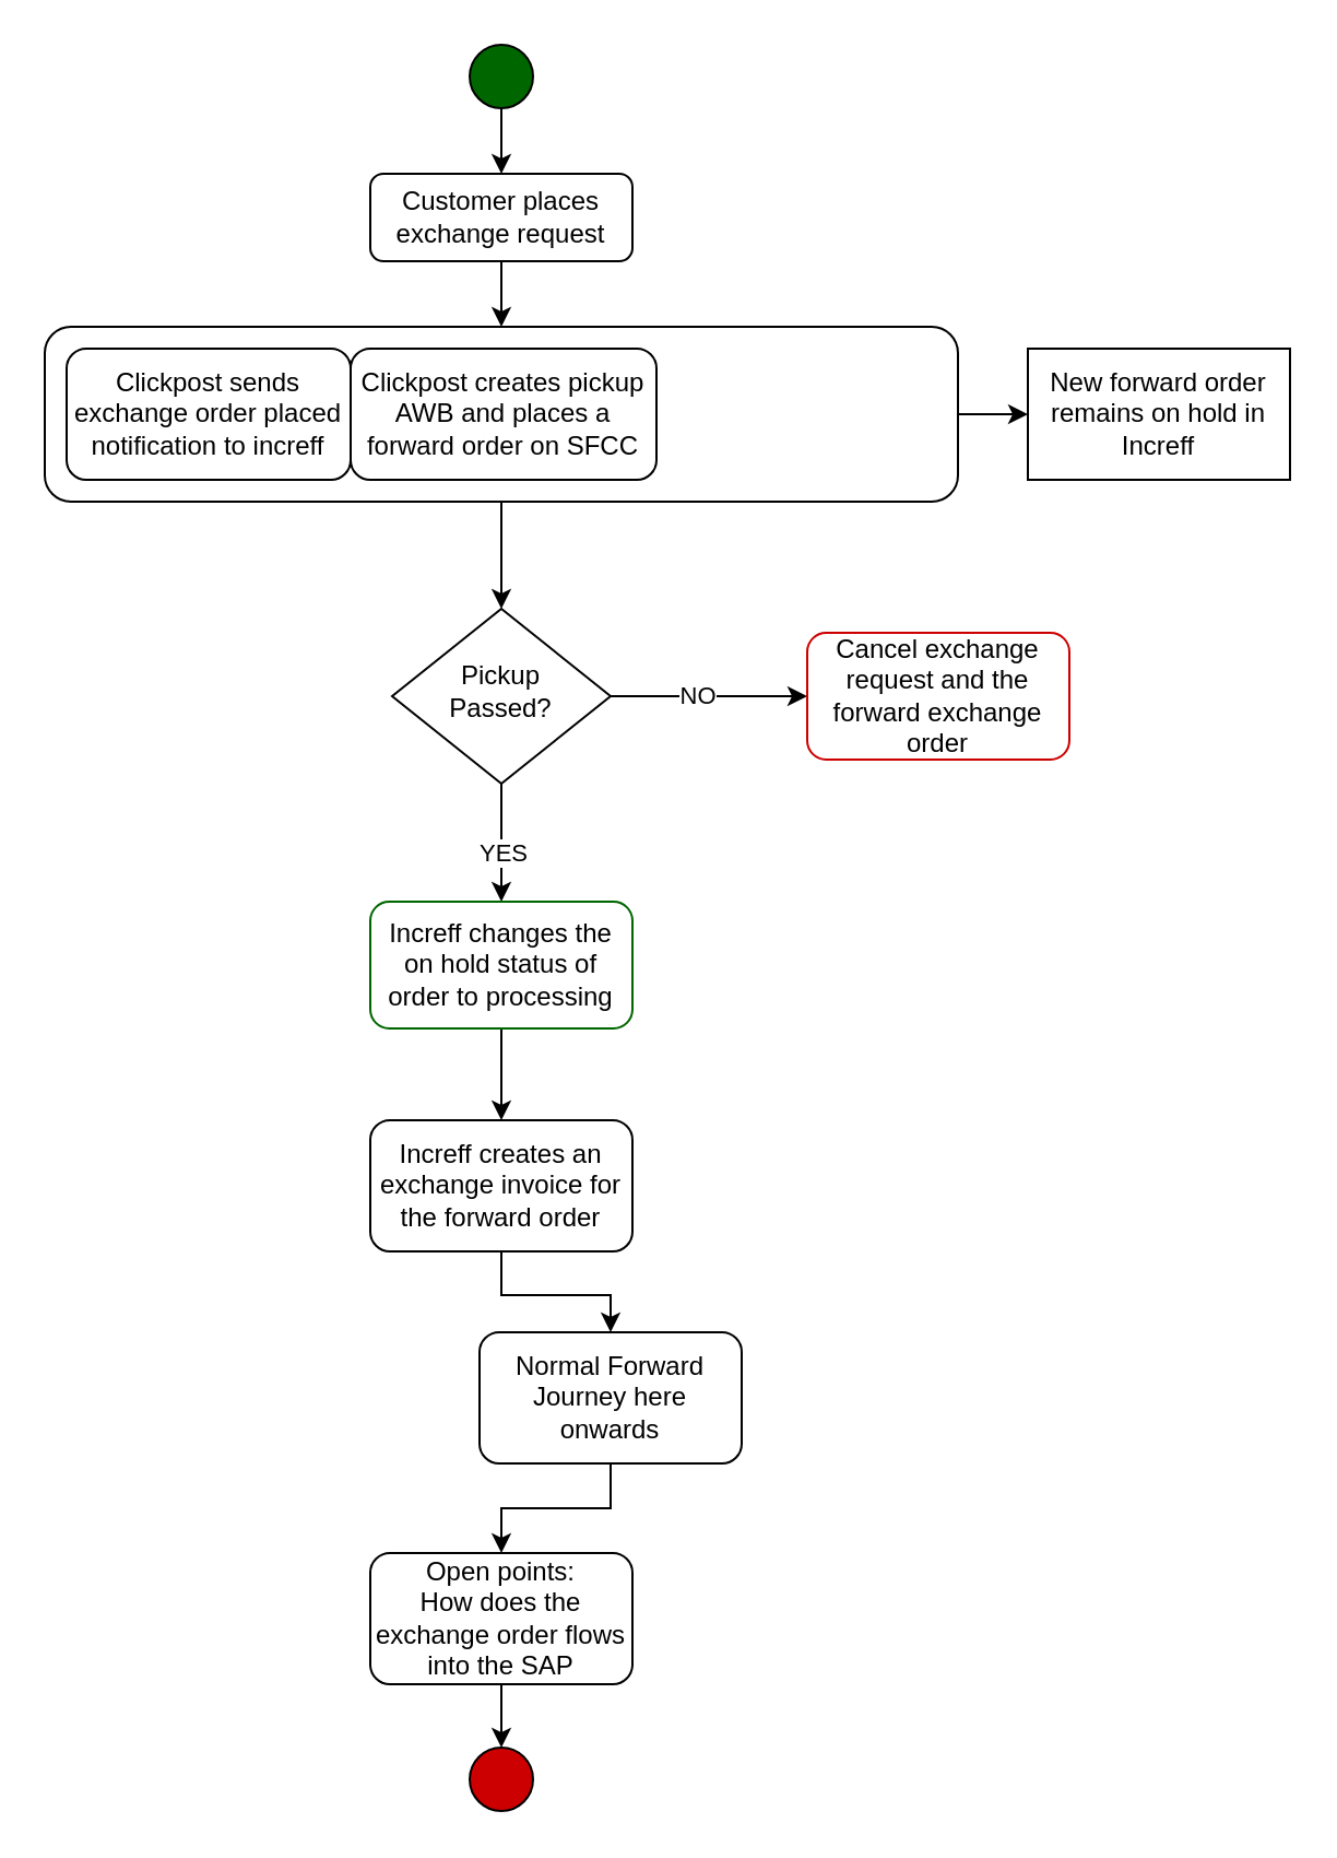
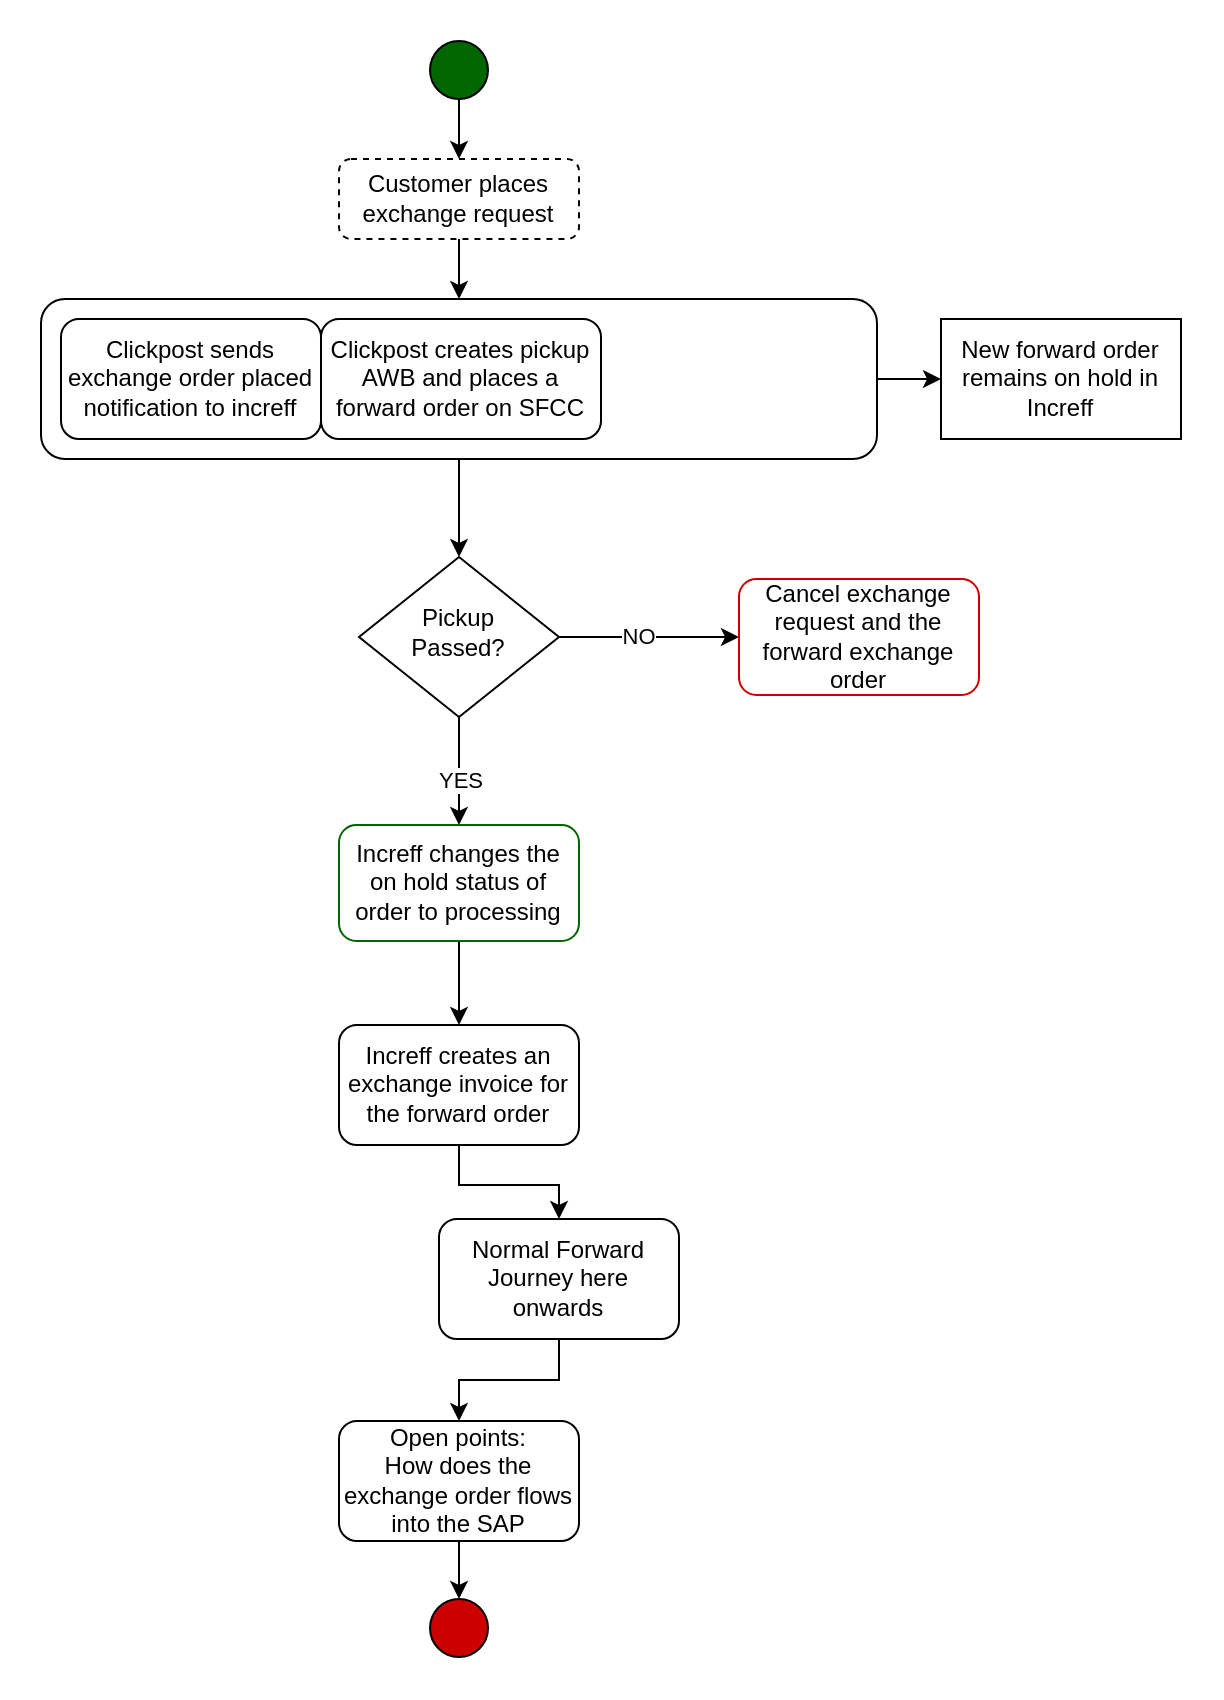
  <mxCell id="0" />
  <mxCell id="1" parent="0" />
  <mxCell id="2" style="edgeStyle=orthogonalEdgeStyle;rounded=0;orthogonalLoop=1;jettySize=auto;html=1;exitX=0.5;exitY=1;exitDx=0;exitDy=0;entryX=0.5;entryY=0;entryDx=0;entryDy=0;" edge="1" parent="1" source="3" target="11"><mxGeometry relative="1" as="geometry" /></mxCell>
  <mxCell id="3" value="" style="rounded=1;whiteSpace=wrap;html=1;fontSize=12;glass=0;strokeWidth=1;shadow=0;" vertex="1" parent="1"><mxGeometry x="20" y="149" width="418" height="80" as="geometry" /></mxCell>
  <mxCell id="4" value="Clickpost creates pickup AWB and places a forward order on SFCC" style="rounded=1;whiteSpace=wrap;html=1;fontSize=12;glass=0;strokeWidth=1;shadow=0;" vertex="1" parent="1"><mxGeometry x="160" y="159" width="140" height="60" as="geometry" /></mxCell>
  <mxCell id="5" value="" style="edgeStyle=orthogonalEdgeStyle;rounded=0;orthogonalLoop=1;jettySize=auto;html=1;" edge="1" parent="1" source="6" target="3"><mxGeometry relative="1" as="geometry" /></mxCell>
- <mxCell id="6" value="Customer places exchange request" style="rounded=1;whiteSpace=wrap;html=1;fontSize=12;glass=0;strokeWidth=1;shadow=0;" parent="1" vertex="1"><mxGeometry x="169" y="79" width="120" height="40" as="geometry" /></mxCell>
+ <mxCell id="6" value="Customer places exchange request" style="rounded=1;whiteSpace=wrap;html=1;fontSize=12;glass=0;strokeWidth=1;shadow=0;dashed=1;" parent="1" vertex="1"><mxGeometry x="169" y="79" width="120" height="40" as="geometry" /></mxCell>
  <mxCell id="7" value="" style="edgeStyle=orthogonalEdgeStyle;rounded=0;orthogonalLoop=1;jettySize=auto;html=1;" edge="1" parent="1" source="11" target="12"><mxGeometry relative="1" as="geometry" /></mxCell>
  <mxCell id="8" value="NO" style="edgeLabel;html=1;align=center;verticalAlign=middle;resizable=0;points=[];" vertex="1" connectable="0" parent="7"><mxGeometry x="-0.141" y="1" relative="1" as="geometry"><mxPoint as="offset" /></mxGeometry></mxCell>
  <mxCell id="9" value="" style="edgeStyle=orthogonalEdgeStyle;rounded=0;orthogonalLoop=1;jettySize=auto;html=1;" edge="1" parent="1" source="11" target="16"><mxGeometry relative="1" as="geometry" /></mxCell>
  <mxCell id="10" value="YES" style="edgeLabel;html=1;align=center;verticalAlign=middle;resizable=0;points=[];" vertex="1" connectable="0" parent="9"><mxGeometry x="0.13" y="-2" relative="1" as="geometry"><mxPoint x="2" as="offset" /></mxGeometry></mxCell>
  <mxCell id="11" value="Pickup&lt;br&gt;Passed?" style="rhombus;whiteSpace=wrap;html=1;shadow=0;fontFamily=Helvetica;fontSize=12;align=center;strokeWidth=1;spacing=6;spacingTop=-4;" parent="1" vertex="1"><mxGeometry x="179" y="278" width="100" height="80" as="geometry" /></mxCell>
  <mxCell id="12" value="Cancel exchange request and the forward exchange order" style="rounded=1;whiteSpace=wrap;html=1;fontSize=12;glass=0;strokeWidth=1;shadow=0;strokeColor=#CC0000;" parent="1" vertex="1"><mxGeometry x="369" y="289" width="120" height="58" as="geometry" /></mxCell>
  <mxCell id="13" value="" style="edgeStyle=orthogonalEdgeStyle;rounded=0;orthogonalLoop=1;jettySize=auto;html=1;" edge="1" parent="1" source="3" target="14"><mxGeometry relative="1" as="geometry" /></mxCell>
  <mxCell id="14" value="New forward order remains on hold in Increff" style="rounded=0;whiteSpace=wrap;html=1;" vertex="1" parent="1"><mxGeometry x="470" y="159" width="120" height="60" as="geometry" /></mxCell>
  <mxCell id="15" value="" style="edgeStyle=orthogonalEdgeStyle;rounded=0;orthogonalLoop=1;jettySize=auto;html=1;" edge="1" parent="1" source="16" target="18"><mxGeometry relative="1" as="geometry" /></mxCell>
  <mxCell id="16" value="Increff changes the on hold status of order to processing" style="rounded=1;whiteSpace=wrap;html=1;fontSize=12;glass=0;strokeWidth=1;shadow=0;strokeColor=#006600;" vertex="1" parent="1"><mxGeometry x="169" y="412" width="120" height="58" as="geometry" /></mxCell>
  <mxCell id="17" value="" style="edgeStyle=orthogonalEdgeStyle;rounded=0;orthogonalLoop=1;jettySize=auto;html=1;" edge="1" parent="1" source="18" target="21"><mxGeometry relative="1" as="geometry" /></mxCell>
  <mxCell id="18" value="Increff creates an exchange invoice for the forward order" style="whiteSpace=wrap;html=1;rounded=1;glass=0;strokeWidth=1;shadow=0;" vertex="1" parent="1"><mxGeometry x="169" y="512" width="120" height="60" as="geometry" /></mxCell>
  <mxCell id="19" value="Clickpost sends exchange order placed notification to increff" style="rounded=1;whiteSpace=wrap;html=1;fontSize=12;glass=0;strokeWidth=1;shadow=0;" vertex="1" parent="1"><mxGeometry x="30" y="159" width="130" height="60" as="geometry" /></mxCell>
  <mxCell id="20" value="" style="edgeStyle=orthogonalEdgeStyle;rounded=0;orthogonalLoop=1;jettySize=auto;html=1;" edge="1" parent="1" source="21" target="23"><mxGeometry relative="1" as="geometry" /></mxCell>
  <mxCell id="21" value="Normal Forward Journey here onwards" style="whiteSpace=wrap;html=1;rounded=1;glass=0;strokeWidth=1;shadow=0;" vertex="1" parent="1"><mxGeometry x="219" y="609" width="120" height="60" as="geometry" /></mxCell>
  <mxCell id="22" value="" style="edgeStyle=orthogonalEdgeStyle;rounded=0;orthogonalLoop=1;jettySize=auto;html=1;" edge="1" parent="1" source="23" target="26"><mxGeometry relative="1" as="geometry" /></mxCell>
  <mxCell id="23" value="Open points:&lt;br&gt;How does the exchange order flows into the SAP" style="whiteSpace=wrap;html=1;rounded=1;glass=0;strokeWidth=1;shadow=0;" vertex="1" parent="1"><mxGeometry x="169" y="710" width="120" height="60" as="geometry" /></mxCell>
  <mxCell id="24" value="" style="edgeStyle=orthogonalEdgeStyle;rounded=0;orthogonalLoop=1;jettySize=auto;html=1;" edge="1" parent="1" source="25" target="6"><mxGeometry relative="1" as="geometry" /></mxCell>
  <mxCell id="25" value="" style="ellipse;whiteSpace=wrap;html=1;aspect=fixed;fillColor=#006600;" vertex="1" parent="1"><mxGeometry x="214.5" y="20" width="29" height="29" as="geometry" /></mxCell>
  <mxCell id="26" value="" style="ellipse;whiteSpace=wrap;html=1;aspect=fixed;fillColor=#CC0000;" vertex="1" parent="1"><mxGeometry x="214.5" y="799" width="29" height="29" as="geometry" /></mxCell>
